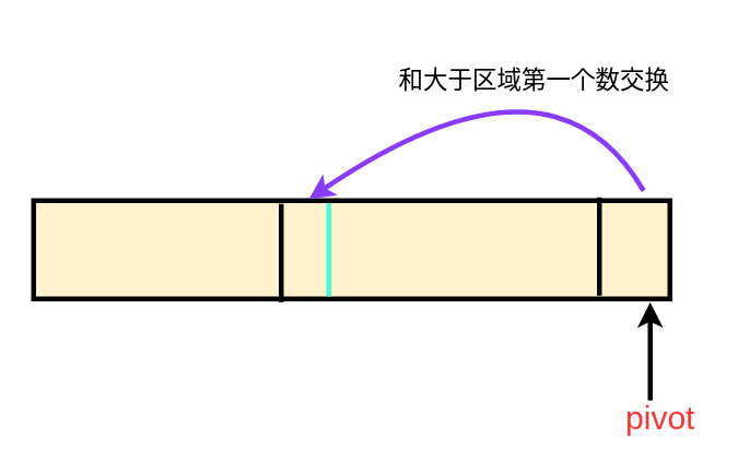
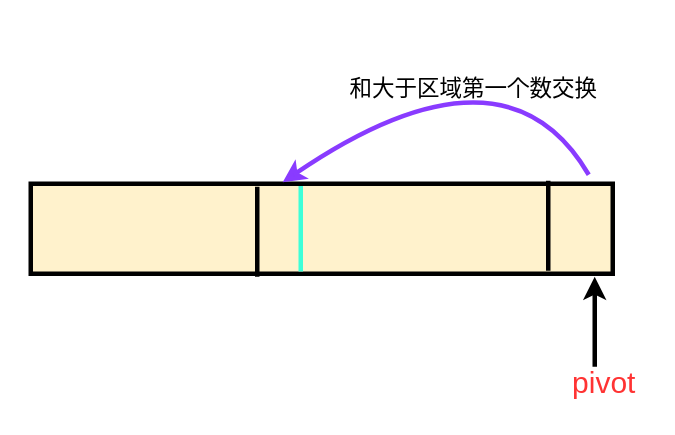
  <mxCell id="0" />
  <mxCell id="1" parent="0" />
  <mxCell id="2" value="" style="rounded=0;whiteSpace=wrap;html=1;fillColor=#fff2cc;strokeColor=#000000;container=0;strokeWidth=3;" vertex="1" parent="1"><mxGeometry x="20" y="122" width="388" height="60" as="geometry" /></mxCell>
  <mxCell id="3" value="" style="endArrow=none;html=1;rounded=0;strokeWidth=3;" edge="1" parent="1"><mxGeometry width="50" height="50" relative="1" as="geometry"><mxPoint x="171" y="184" as="sourcePoint" /><mxPoint x="171" y="124" as="targetPoint" /></mxGeometry></mxCell>
  <mxCell id="4" value="" style="endArrow=none;html=1;rounded=0;strokeWidth=3;" edge="1" parent="1"><mxGeometry width="50" height="50" relative="1" as="geometry"><mxPoint x="365" y="180" as="sourcePoint" /><mxPoint x="365" y="120" as="targetPoint" /></mxGeometry></mxCell>
  <mxCell id="5" value="" style="endArrow=classic;html=1;rounded=0;fontSize=20;fontColor=#FF3333;strokeWidth=3;entryX=0.969;entryY=1.033;entryDx=0;entryDy=0;entryPerimeter=0;" edge="1" parent="1" target="2"><mxGeometry width="50" height="50" relative="1" as="geometry"><mxPoint x="396" y="244" as="sourcePoint" /><mxPoint x="415" y="211" as="targetPoint" /><Array as="points" /></mxGeometry></mxCell>
  <mxCell id="6" value="pivot" style="text;html=1;align=center;verticalAlign=middle;resizable=0;points=[];autosize=1;strokeColor=none;fillColor=none;fontSize=20;fontColor=#FF3333;" vertex="1" parent="1"><mxGeometry x="376" y="240" width="52" height="28" as="geometry" /></mxCell>
  <mxCell id="7" value="" style="endArrow=none;html=1;rounded=0;fontSize=20;fontColor=#FF3333;strokeWidth=3;strokeColor=#3DFFD8;" edge="1" parent="1"><mxGeometry width="50" height="50" relative="1" as="geometry"><mxPoint x="200" y="180.5" as="sourcePoint" /><mxPoint x="200" y="123.5" as="targetPoint" /></mxGeometry></mxCell>
  <mxCell id="8" value="" style="curved=1;endArrow=classic;html=1;rounded=0;fontSize=20;fontColor=#FF3333;strokeColor=#893BFF;strokeWidth=3;entryX=0.433;entryY=-0.017;entryDx=0;entryDy=0;entryPerimeter=0;" edge="1" parent="1" target="2"><mxGeometry width="50" height="50" relative="1" as="geometry"><mxPoint x="392" y="116" as="sourcePoint" /><mxPoint x="392" y="-30" as="targetPoint" /><Array as="points"><mxPoint x="336" y="20" /></Array></mxGeometry></mxCell>
- <mxCell id="9" value="&lt;font style=&quot;font-size: 15px&quot; color=&quot;#000000&quot;&gt;和大于区域第一个数交换&lt;/font&gt;" style="text;html=1;align=center;verticalAlign=middle;resizable=0;points=[];autosize=1;strokeColor=none;fillColor=none;fontSize=20;fontColor=#FF3333;" vertex="1" parent="1"><mxGeometry x="237" y="31" width="175" height="30" as="geometry" /></mxCell>
+ <mxCell id="9" value="&lt;font style=&quot;font-size: 15px&quot; color=&quot;#000000&quot;&gt;和大于区域第一个数交换&lt;/font&gt;" style="text;html=1;align=center;verticalAlign=middle;resizable=0;points=[];autosize=1;strokeColor=none;fillColor=none;fontSize=20;fontColor=#FF3333;" vertex="1" parent="1"><mxGeometry x="227" y="41" width="175" height="30" as="geometry" /></mxCell>
